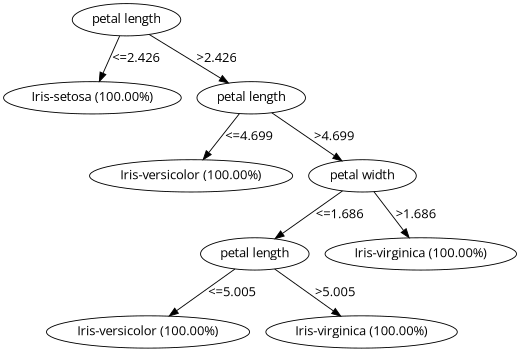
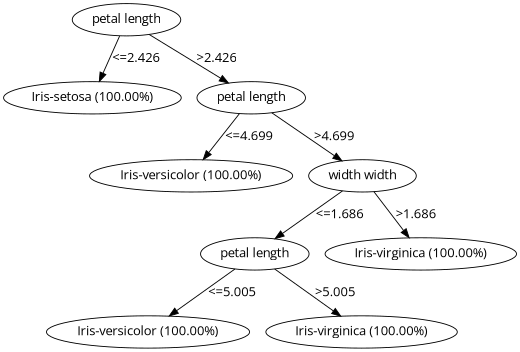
  digraph {
    fontname="Open Sans"
    node [shape=oval fontname="Open Sans"]
    edge [fontname="Open Sans"]
    n1 [label="petal length"]
    n2 [label="Iris-setosa (100.00%)"]
    n3 [label="petal length"]
    n4 [label="Iris-versicolor (100.00%)"]
-   n5 [label="petal width"]
+   n5 [label="width width"]
    n6 [label="petal length"]
    n7 [label="Iris-virginica (100.00%)"]
    n8 [label="Iris-versicolor (100.00%)"]
    n9 [label="Iris-virginica (100.00%)"]
    n1 -> n2 [label="<=2.426"]
    n1 -> n3 [label=">2.426"]
    n3 -> n4 [label="<=4.699"]
    n3 -> n5 [label=">4.699"]
    n5 -> n6 [label="<=1.686"]
    n5 -> n7 [label=">1.686"]
    n6 -> n8 [label="<=5.005"]
    n6 -> n9 [label=">5.005"]
  }
